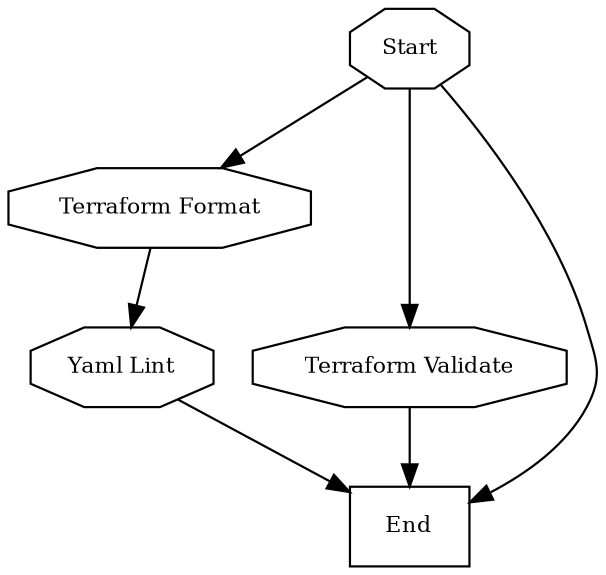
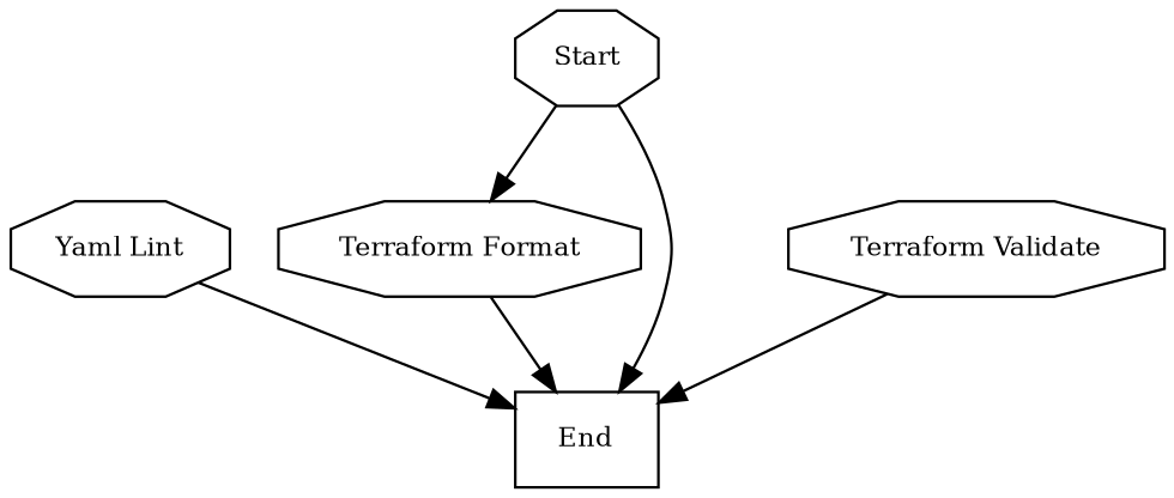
  digraph {
    node [fontsize=10 shape=octagon]
    n1 [label="Yaml Lint"]
    n2 [label="Terraform Format"]
    n3 [label="Terraform Validate"]
    n4 [label=End shape=box]
    n5 [label=Start]
    subgraph sub_1 {
      n1
      n2
      n3
    }
    n1 -> n4
-   n2 -> n1
+   n2 -> n4
    n3 -> n4
    n5 -> n2
-   n5 -> n3
    n5 -> n4
  }
